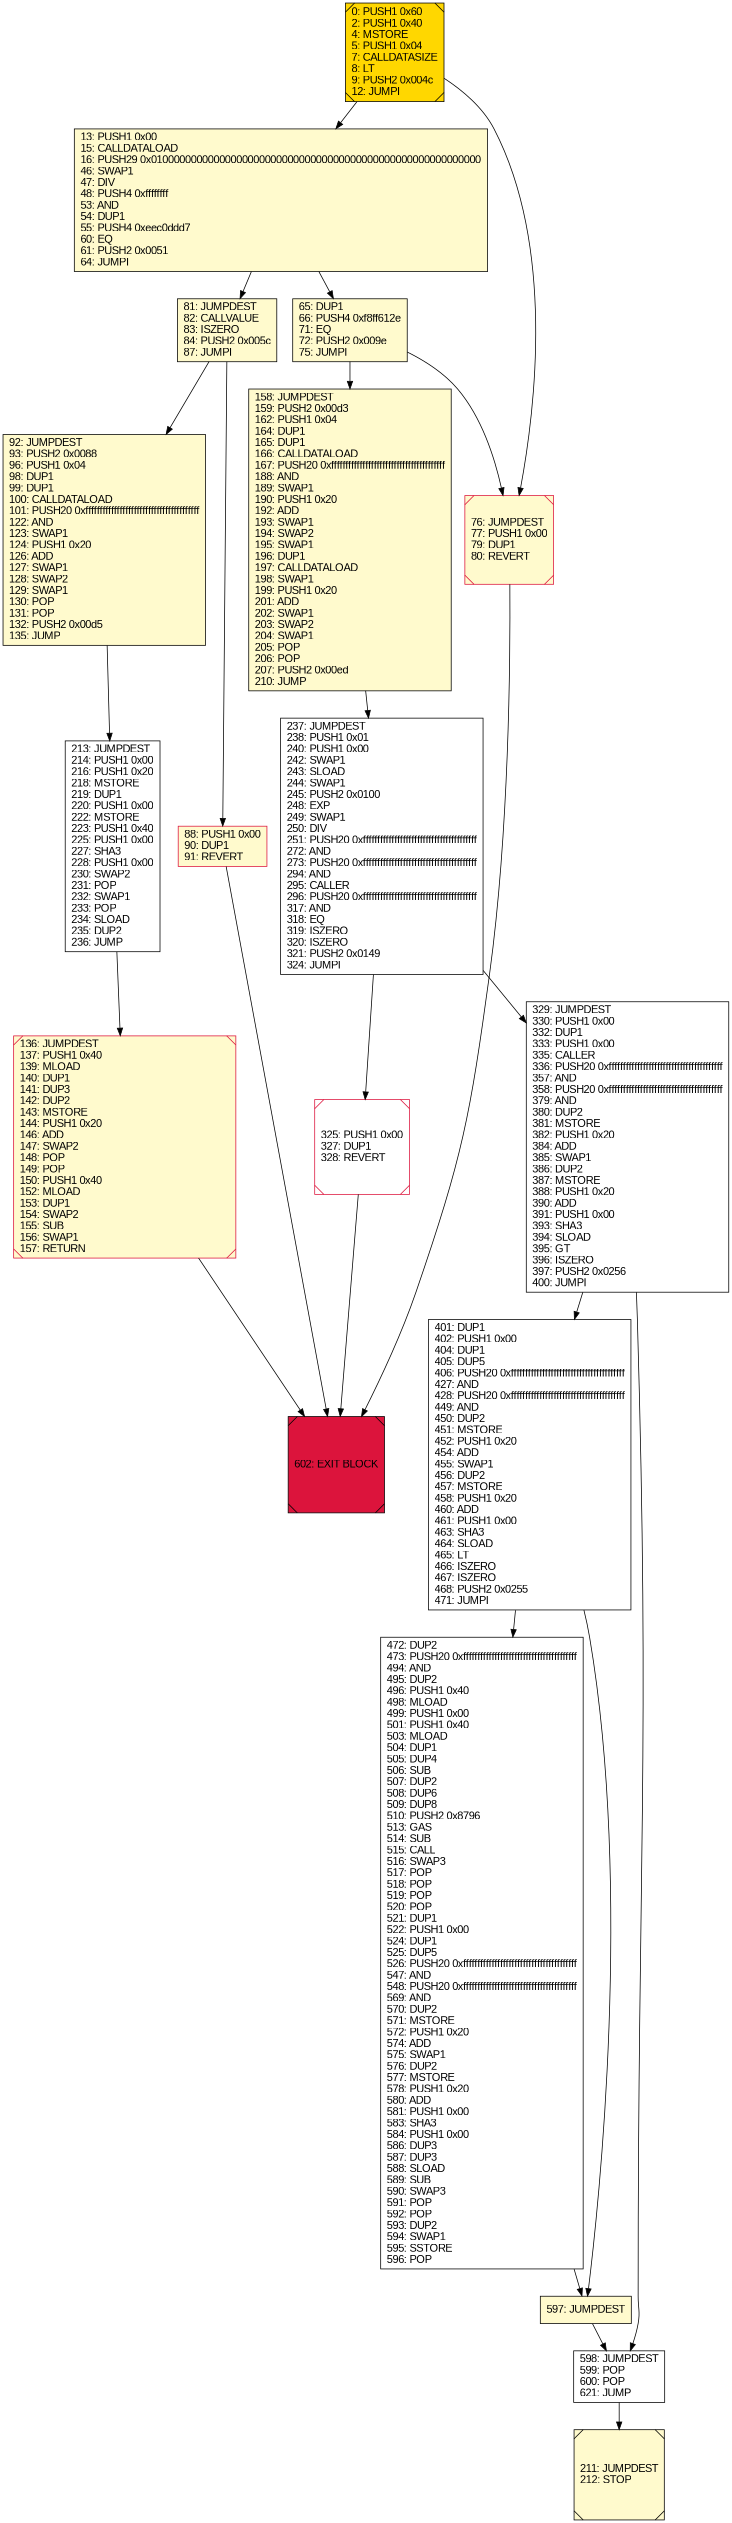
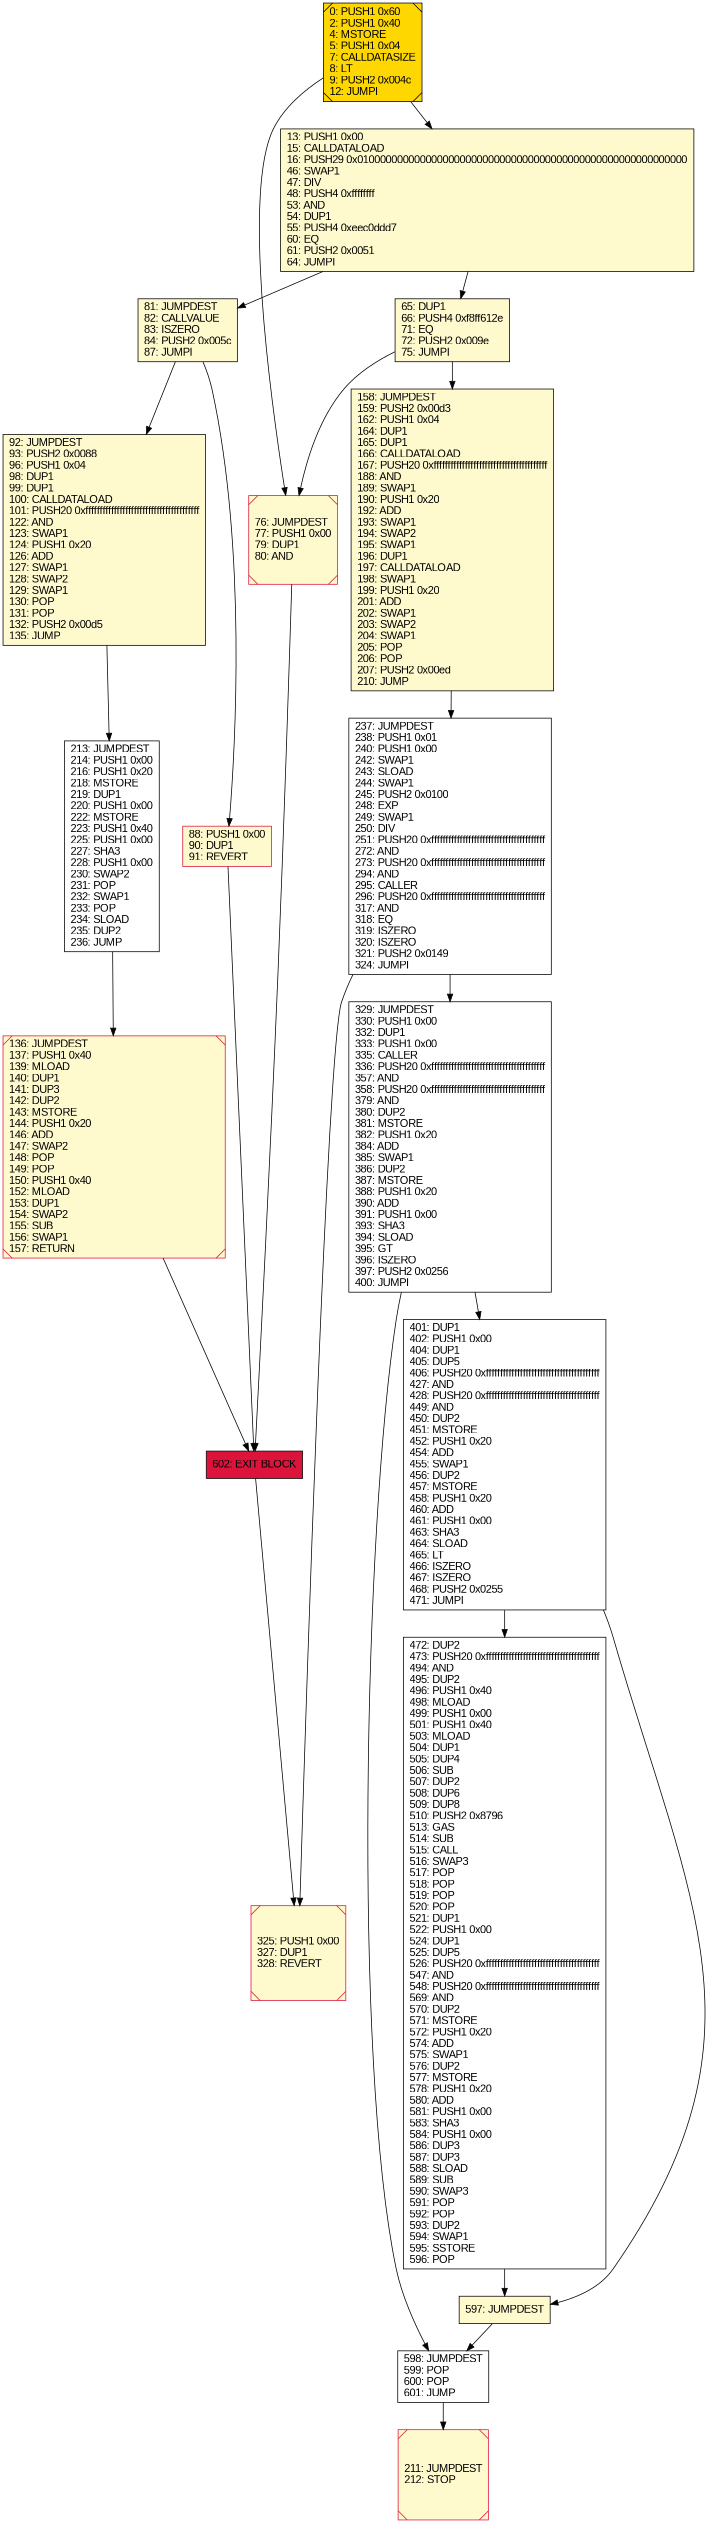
  digraph {
    rankdir=UD
    node [color=black fillcolor=lemonchiffon fontcolor=black fontname=arial shape=box style=filled]
    n1 [label="158: JUMPDEST\l159: PUSH2 0x00d3\l162: PUSH1 0x04\l164: DUP1\l165: DUP1\l166: CALLDATALOAD\l167: PUSH20 0xffffffffffffffffffffffffffffffffffffffff\l188: AND\l189: SWAP1\l190: PUSH1 0x20\l192: ADD\l193: SWAP1\l194: SWAP2\l195: SWAP1\l196: DUP1\l197: CALLDATALOAD\l198: SWAP1\l199: PUSH1 0x20\l201: ADD\l202: SWAP1\l203: SWAP2\l204: SWAP1\l205: POP\l206: POP\l207: PUSH2 0x00ed\l210: JUMP\l"]
    n2 [fillcolor=white label="237: JUMPDEST\l238: PUSH1 0x01\l240: PUSH1 0x00\l242: SWAP1\l243: SLOAD\l244: SWAP1\l245: PUSH2 0x0100\l248: EXP\l249: SWAP1\l250: DIV\l251: PUSH20 0xffffffffffffffffffffffffffffffffffffffff\l272: AND\l273: PUSH20 0xffffffffffffffffffffffffffffffffffffffff\l294: AND\l295: CALLER\l296: PUSH20 0xffffffffffffffffffffffffffffffffffffffff\l317: AND\l318: EQ\l319: ISZERO\l320: ISZERO\l321: PUSH2 0x0149\l324: JUMPI\l"]
-   n3 [color=crimson fillcolor=white label="325: PUSH1 0x00\l327: DUP1\l328: REVERT\l" shape=Msquare]
+   n3 [color=crimson label="325: PUSH1 0x00\l327: DUP1\l328: REVERT\l" shape=Msquare]
    n4 [fillcolor=white label="329: JUMPDEST\l330: PUSH1 0x00\l332: DUP1\l333: PUSH1 0x00\l335: CALLER\l336: PUSH20 0xffffffffffffffffffffffffffffffffffffffff\l357: AND\l358: PUSH20 0xffffffffffffffffffffffffffffffffffffffff\l379: AND\l380: DUP2\l381: MSTORE\l382: PUSH1 0x20\l384: ADD\l385: SWAP1\l386: DUP2\l387: MSTORE\l388: PUSH1 0x20\l390: ADD\l391: PUSH1 0x00\l393: SHA3\l394: SLOAD\l395: GT\l396: ISZERO\l397: PUSH2 0x0256\l400: JUMPI\l"]
    n5 [fillcolor=white label="401: DUP1\l402: PUSH1 0x00\l404: DUP1\l405: DUP5\l406: PUSH20 0xffffffffffffffffffffffffffffffffffffffff\l427: AND\l428: PUSH20 0xffffffffffffffffffffffffffffffffffffffff\l449: AND\l450: DUP2\l451: MSTORE\l452: PUSH1 0x20\l454: ADD\l455: SWAP1\l456: DUP2\l457: MSTORE\l458: PUSH1 0x20\l460: ADD\l461: PUSH1 0x00\l463: SHA3\l464: SLOAD\l465: LT\l466: ISZERO\l467: ISZERO\l468: PUSH2 0x0255\l471: JUMPI\l"]
    n6 [fillcolor=white label="472: DUP2\l473: PUSH20 0xffffffffffffffffffffffffffffffffffffffff\l494: AND\l495: DUP2\l496: PUSH1 0x40\l498: MLOAD\l499: PUSH1 0x00\l501: PUSH1 0x40\l503: MLOAD\l504: DUP1\l505: DUP4\l506: SUB\l507: DUP2\l508: DUP6\l509: DUP8\l510: PUSH2 0x8796\l513: GAS\l514: SUB\l515: CALL\l516: SWAP3\l517: POP\l518: POP\l519: POP\l520: POP\l521: DUP1\l522: PUSH1 0x00\l524: DUP1\l525: DUP5\l526: PUSH20 0xffffffffffffffffffffffffffffffffffffffff\l547: AND\l548: PUSH20 0xffffffffffffffffffffffffffffffffffffffff\l569: AND\l570: DUP2\l571: MSTORE\l572: PUSH1 0x20\l574: ADD\l575: SWAP1\l576: DUP2\l577: MSTORE\l578: PUSH1 0x20\l580: ADD\l581: PUSH1 0x00\l583: SHA3\l584: PUSH1 0x00\l586: DUP3\l587: DUP3\l588: SLOAD\l589: SUB\l590: SWAP3\l591: POP\l592: POP\l593: DUP2\l594: SWAP1\l595: SSTORE\l596: POP\l"]
    n7 [label="597: JUMPDEST\l"]
-   n8 [fillcolor=white label="598: JUMPDEST\l599: POP\l600: POP\l621: JUMP\l"]
-   n9 [fillcolor=crimson label="602: EXIT BLOCK\l" shape=Msquare]
-   n10 [label="211: JUMPDEST\l212: STOP\l" shape=Msquare]
+   n8 [fillcolor=white label="598: JUMPDEST\l599: POP\l600: POP\l601: JUMP\l"]
+   n9 [fillcolor=crimson label="602: EXIT BLOCK\l"]
+   n10 [color=crimson label="211: JUMPDEST\l212: STOP\l" shape=Msquare]
    n11 [fillcolor=gold label="0: PUSH1 0x60\l2: PUSH1 0x40\l4: MSTORE\l5: PUSH1 0x04\l7: CALLDATASIZE\l8: LT\l9: PUSH2 0x004c\l12: JUMPI\l" shape=Msquare]
-   n12 [color=crimson label="76: JUMPDEST\l77: PUSH1 0x00\l79: DUP1\l80: REVERT\l" shape=Msquare]
+   n12 [color=crimson label="76: JUMPDEST\l77: PUSH1 0x00\l79: DUP1\l80: AND\l" shape=Msquare]
    n13 [label="13: PUSH1 0x00\l15: CALLDATALOAD\l16: PUSH29 0x0100000000000000000000000000000000000000000000000000000000\l46: SWAP1\l47: DIV\l48: PUSH4 0xffffffff\l53: AND\l54: DUP1\l55: PUSH4 0xeec0ddd7\l60: EQ\l61: PUSH2 0x0051\l64: JUMPI\l"]
    n14 [label="65: DUP1\l66: PUSH4 0xf8ff612e\l71: EQ\l72: PUSH2 0x009e\l75: JUMPI\l"]
    n15 [label="81: JUMPDEST\l82: CALLVALUE\l83: ISZERO\l84: PUSH2 0x005c\l87: JUMPI\l"]
    n16 [fillcolor=white label="213: JUMPDEST\l214: PUSH1 0x00\l216: PUSH1 0x20\l218: MSTORE\l219: DUP1\l220: PUSH1 0x00\l222: MSTORE\l223: PUSH1 0x40\l225: PUSH1 0x00\l227: SHA3\l228: PUSH1 0x00\l230: SWAP2\l231: POP\l232: SWAP1\l233: POP\l234: SLOAD\l235: DUP2\l236: JUMP\l"]
    n17 [color=crimson label="136: JUMPDEST\l137: PUSH1 0x40\l139: MLOAD\l140: DUP1\l141: DUP3\l142: DUP2\l143: MSTORE\l144: PUSH1 0x20\l146: ADD\l147: SWAP2\l148: POP\l149: POP\l150: PUSH1 0x40\l152: MLOAD\l153: DUP1\l154: SWAP2\l155: SUB\l156: SWAP1\l157: RETURN\l" shape=Msquare]
    n18 [color=crimson label="88: PUSH1 0x00\l90: DUP1\l91: REVERT\l"]
    n19 [label="92: JUMPDEST\l93: PUSH2 0x0088\l96: PUSH1 0x04\l98: DUP1\l99: DUP1\l100: CALLDATALOAD\l101: PUSH20 0xffffffffffffffffffffffffffffffffffffffff\l122: AND\l123: SWAP1\l124: PUSH1 0x20\l126: ADD\l127: SWAP1\l128: SWAP2\l129: SWAP1\l130: POP\l131: POP\l132: PUSH2 0x00d5\l135: JUMP\l"]
    n1 -> n2
    n2 -> n3
    n2 -> n4
-   n3 -> n9
+   n9 -> n3
    n4 -> n5
    n4 -> n8
    n5 -> n6
    n5 -> n7
    n6 -> n7
    n7 -> n8
    n8 -> n10
    n11 -> n12
    n11 -> n13
    n12 -> n9
    n13 -> n14
    n13 -> n15
    n14 -> n1
    n14 -> n12
    n15 -> n18
    n15 -> n19
    n16 -> n17
    n17 -> n9
    n18 -> n9
    n19 -> n16
  }
